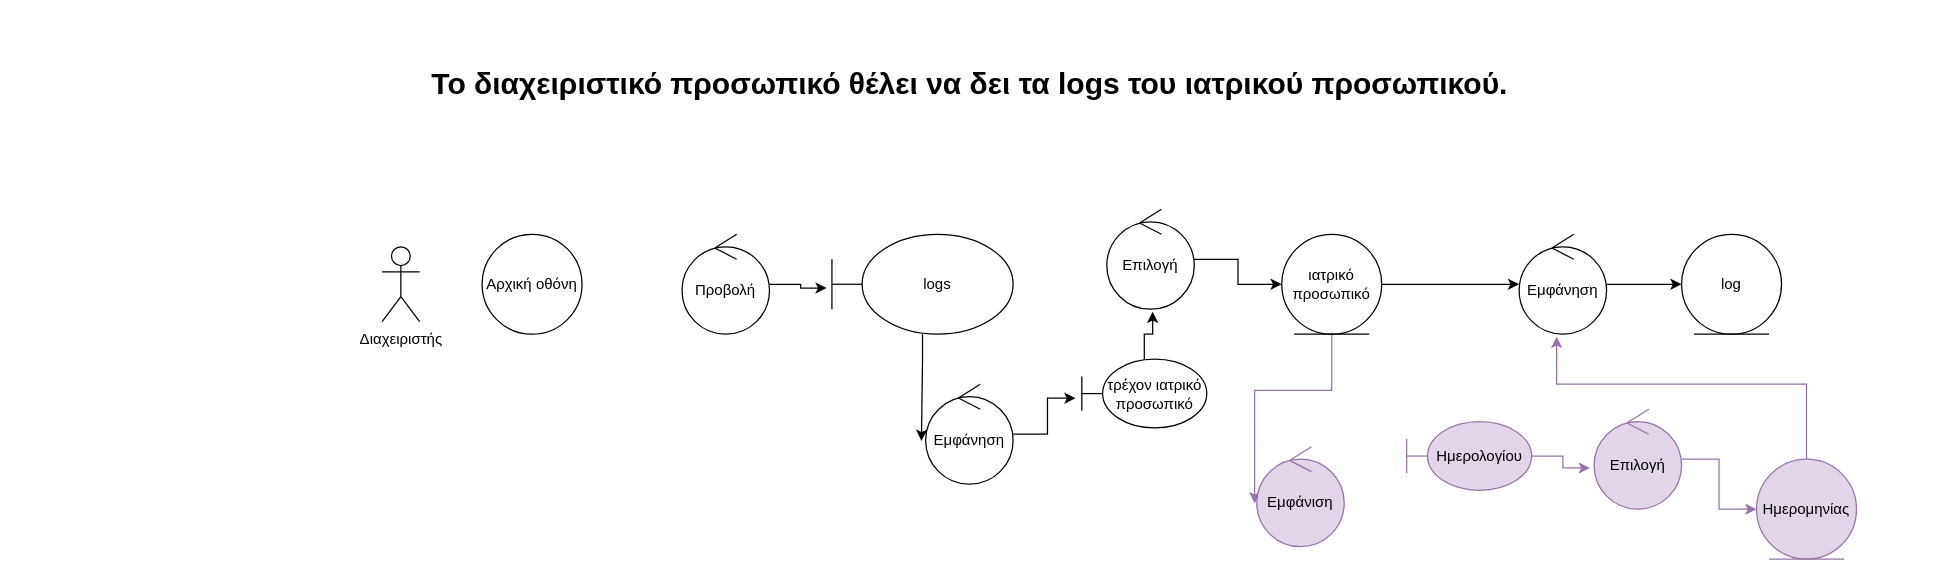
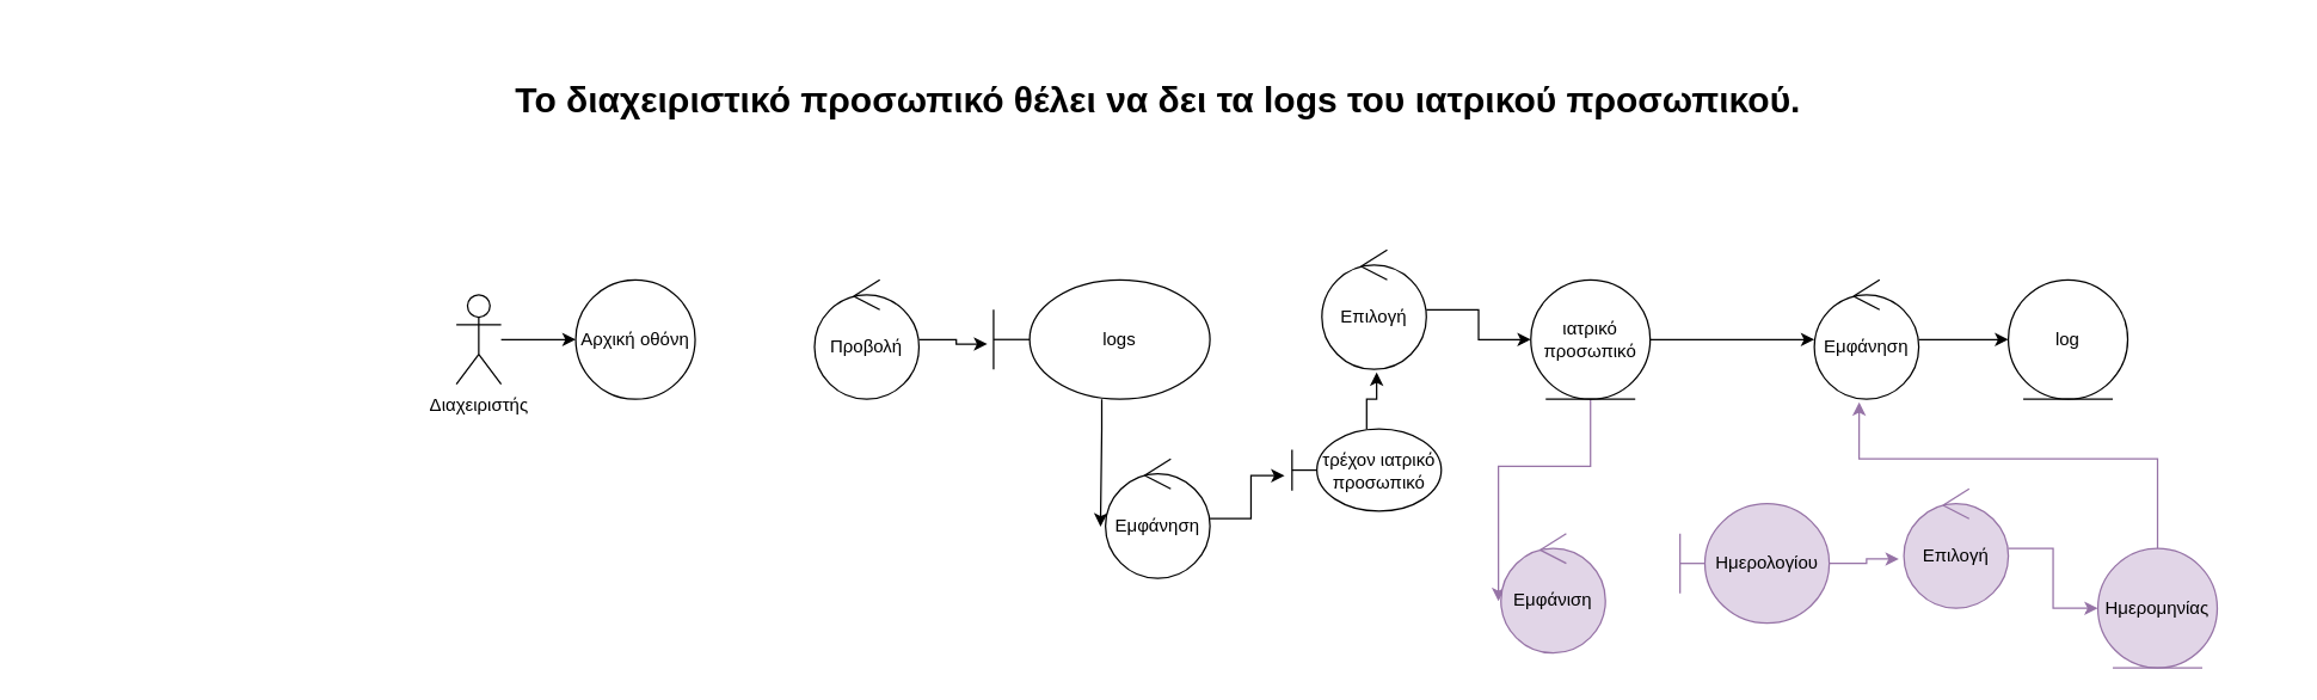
  <mxCell id="0" style=";html=1;" />
  <mxCell id="1" style=";html=1;" parent="0" />
  <mxCell id="2" value="&lt;font style=&quot;font-size: 24px&quot;&gt;&lt;br&gt;&lt;/font&gt;&lt;pre class=&quot;western&quot; lang=&quot;el-GR&quot;&gt;&lt;font style=&quot;font-size: 24px&quot; face=&quot;Bahnschrift, sans-serif&quot;&gt;&lt;b&gt;Το διαχειριστικό προσωπικό θέλει να δει τα &lt;span lang=&quot;en-US&quot;&gt;logs&lt;/span&gt; του ιατρικού προσωπικού.&lt;/b&gt;&lt;/font&gt;&lt;/pre&gt;&lt;font style=&quot;font-size: 24px&quot;&gt;&lt;br&gt;&lt;/font&gt;" style="text;strokeColor=none;fillColor=none;html=1;fontSize=24;fontStyle=1;verticalAlign=middle;align=center;" parent="1" vertex="1"><mxGeometry x="20" y="20" width="1510" height="40" as="geometry" /></mxCell>
+ <mxCell id="3" style="edgeStyle=orthogonalEdgeStyle;rounded=0;orthogonalLoop=1;jettySize=auto;html=1;entryX=0;entryY=0.5;entryDx=0;entryDy=0;" parent="1" source="4" target="5" edge="1"><mxGeometry relative="1" as="geometry" /></mxCell>
  <mxCell id="4" value="Διαχειριστής" style="shape=umlActor;verticalLabelPosition=bottom;verticalAlign=top;html=1;outlineConnect=0;" parent="1" vertex="1"><mxGeometry x="305" y="170" width="30" height="60" as="geometry" /></mxCell>
  <mxCell id="5" value="Αρχική οθόνη" style="ellipse;whiteSpace=wrap;html=1;aspect=fixed;" parent="1" vertex="1"><mxGeometry x="385" y="160" width="80" height="80" as="geometry" /></mxCell>
  <mxCell id="6" style="edgeStyle=orthogonalEdgeStyle;rounded=0;orthogonalLoop=1;jettySize=auto;html=1;entryX=-0.029;entryY=0.538;entryDx=0;entryDy=0;entryPerimeter=0;" parent="1" source="7" target="9" edge="1"><mxGeometry relative="1" as="geometry" /></mxCell>
  <mxCell id="7" value="Προβολή " style="ellipse;shape=umlControl;whiteSpace=wrap;html=1;" parent="1" vertex="1"><mxGeometry x="545" y="160" width="70" height="80" as="geometry" /></mxCell>
  <mxCell id="8" style="edgeStyle=orthogonalEdgeStyle;rounded=0;orthogonalLoop=1;jettySize=auto;html=1;entryX=-0.048;entryY=0.567;entryDx=0;entryDy=0;entryPerimeter=0;" edge="1" parent="1" source="9" target="19"><mxGeometry relative="1" as="geometry" /></mxCell>
  <mxCell id="9" value="logs" style="shape=umlBoundary;whiteSpace=wrap;html=1;" parent="1" vertex="1"><mxGeometry x="665" y="160" width="145" height="80" as="geometry" /></mxCell>
  <mxCell id="10" style="edgeStyle=orthogonalEdgeStyle;rounded=0;orthogonalLoop=1;jettySize=auto;html=1;entryX=0;entryY=0.5;entryDx=0;entryDy=0;" edge="1" parent="1" source="11" target="14"><mxGeometry relative="1" as="geometry" /></mxCell>
  <mxCell id="11" value="Επιλογή" style="ellipse;shape=umlControl;whiteSpace=wrap;html=1;" parent="1" vertex="1"><mxGeometry x="885" y="140" width="70" height="80" as="geometry" /></mxCell>
  <mxCell id="12" style="edgeStyle=orthogonalEdgeStyle;rounded=0;orthogonalLoop=1;jettySize=auto;html=1;" parent="1" source="14" target="16" edge="1"><mxGeometry relative="1" as="geometry" /></mxCell>
  <mxCell id="13" style="edgeStyle=orthogonalEdgeStyle;rounded=0;orthogonalLoop=1;jettySize=auto;html=1;entryX=-0.024;entryY=0.567;entryDx=0;entryDy=0;entryPerimeter=0;fillColor=#e1d5e7;strokeColor=#9673a6;" edge="1" parent="1" source="14" target="22"><mxGeometry relative="1" as="geometry" /></mxCell>
  <mxCell id="14" value="ιατρικό προσωπικό" style="ellipse;shape=umlEntity;whiteSpace=wrap;html=1;" parent="1" vertex="1"><mxGeometry x="1025" y="160" width="80" height="80" as="geometry" /></mxCell>
  <mxCell id="15" style="edgeStyle=orthogonalEdgeStyle;rounded=0;orthogonalLoop=1;jettySize=auto;html=1;entryX=0;entryY=0.5;entryDx=0;entryDy=0;" parent="1" source="16" target="17" edge="1"><mxGeometry relative="1" as="geometry"><mxPoint x="1335" y="205.84" as="targetPoint" /></mxGeometry></mxCell>
  <mxCell id="16" value="Εμφάνηση" style="ellipse;shape=umlControl;whiteSpace=wrap;html=1;" parent="1" vertex="1"><mxGeometry x="1215" y="160" width="70" height="80" as="geometry" /></mxCell>
  <mxCell id="17" value="&lt;div&gt;log&lt;/div&gt;" style="ellipse;shape=umlEntity;whiteSpace=wrap;html=1;" parent="1" vertex="1"><mxGeometry x="1345" y="160" width="80" height="80" as="geometry" /></mxCell>
  <mxCell id="18" style="edgeStyle=orthogonalEdgeStyle;rounded=0;orthogonalLoop=1;jettySize=auto;html=1;entryX=-0.05;entryY=0.567;entryDx=0;entryDy=0;entryPerimeter=0;" edge="1" parent="1" source="19" target="21"><mxGeometry relative="1" as="geometry" /></mxCell>
  <mxCell id="19" value="Εμφάνηση" style="ellipse;shape=umlControl;whiteSpace=wrap;html=1;" vertex="1" parent="1"><mxGeometry x="740" y="280" width="70" height="80" as="geometry" /></mxCell>
  <mxCell id="20" style="edgeStyle=orthogonalEdgeStyle;rounded=0;orthogonalLoop=1;jettySize=auto;html=1;entryX=0.524;entryY=1.025;entryDx=0;entryDy=0;entryPerimeter=0;" edge="1" parent="1" source="21" target="11"><mxGeometry relative="1" as="geometry" /></mxCell>
  <mxCell id="21" value="τρέχον ιατρικό προσωπικό" style="shape=umlBoundary;whiteSpace=wrap;html=1;" vertex="1" parent="1"><mxGeometry x="865" y="260" width="100" height="55" as="geometry" /></mxCell>
  <mxCell id="22" value="Εμφάνιση" style="ellipse;shape=umlControl;whiteSpace=wrap;html=1;fillColor=#e1d5e7;strokeColor=#9673a6;" vertex="1" parent="1"><mxGeometry x="1005" y="330" width="70" height="80" as="geometry" /></mxCell>
  <mxCell id="23" style="edgeStyle=orthogonalEdgeStyle;rounded=0;orthogonalLoop=1;jettySize=auto;html=1;entryX=-0.048;entryY=0.588;entryDx=0;entryDy=0;entryPerimeter=0;fillColor=#e1d5e7;strokeColor=#9673a6;" edge="1" parent="1" source="24" target="26"><mxGeometry relative="1" as="geometry" /></mxCell>
- <mxCell id="24" value="Ημερολογίου" style="shape=umlBoundary;whiteSpace=wrap;html=1;fillColor=#e1d5e7;strokeColor=#9673a6;" vertex="1" parent="1"><mxGeometry x="1125" y="310" width="100" height="55" as="geometry" /></mxCell>
+ <mxCell id="24" value="Ημερολογίου" style="shape=umlBoundary;whiteSpace=wrap;html=1;fillColor=#e1d5e7;strokeColor=#9673a6;" vertex="1" parent="1"><mxGeometry x="1125" y="310" width="100" height="80" as="geometry" /></mxCell>
  <mxCell id="25" style="edgeStyle=orthogonalEdgeStyle;rounded=0;orthogonalLoop=1;jettySize=auto;html=1;entryX=0;entryY=0.5;entryDx=0;entryDy=0;fillColor=#e1d5e7;strokeColor=#9673a6;" edge="1" parent="1" source="26" target="28"><mxGeometry relative="1" as="geometry" /></mxCell>
  <mxCell id="26" value="Επιλογή" style="ellipse;shape=umlControl;whiteSpace=wrap;html=1;fillColor=#e1d5e7;strokeColor=#9673a6;" vertex="1" parent="1"><mxGeometry x="1275" y="300" width="70" height="80" as="geometry" /></mxCell>
  <mxCell id="27" style="edgeStyle=orthogonalEdgeStyle;rounded=0;orthogonalLoop=1;jettySize=auto;html=1;entryX=0.429;entryY=1.025;entryDx=0;entryDy=0;entryPerimeter=0;fillColor=#e1d5e7;strokeColor=#9673a6;" edge="1" parent="1" source="28" target="16"><mxGeometry relative="1" as="geometry"><Array as="points"><mxPoint x="1445" y="280" /><mxPoint x="1245" y="280" /></Array></mxGeometry></mxCell>
  <mxCell id="28" value="Ημερομηνίας" style="ellipse;shape=umlEntity;whiteSpace=wrap;html=1;fillColor=#e1d5e7;strokeColor=#9673a6;" vertex="1" parent="1"><mxGeometry x="1405" y="340" width="80" height="80" as="geometry" /></mxCell>
